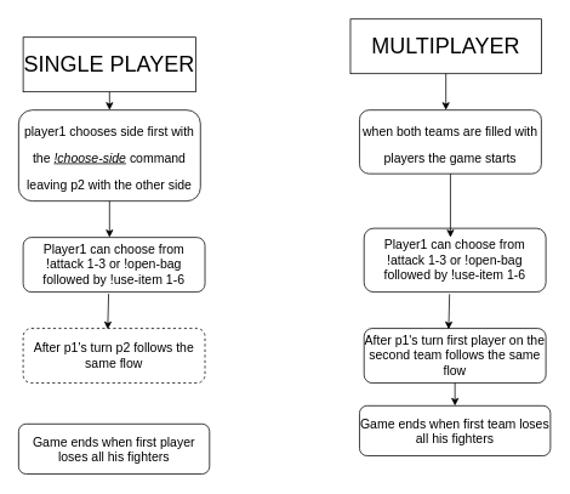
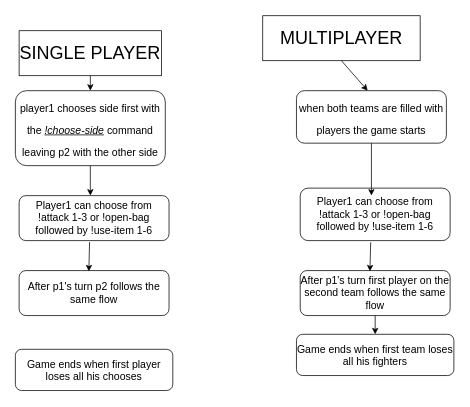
  <mxCell id="0" />
  <mxCell id="1" parent="0" />
- <mxCell id="2" value="MULTIPLAYER" style="rounded=0;whiteSpace=wrap;html=1;fontSize=24;" vertex="1" parent="1"><mxGeometry x="385" y="20" width="210" height="60" as="geometry" /></mxCell>
+ <mxCell id="2" value="MULTIPLAYER" style="rounded=0;whiteSpace=wrap;html=1;fontSize=24;" vertex="1" parent="1"><mxGeometry x="350" y="20" width="210" height="60" as="geometry" /></mxCell>
  <mxCell id="3" value="SINGLE PLAYER" style="rounded=0;whiteSpace=wrap;html=1;fontSize=24;" vertex="1" parent="1"><mxGeometry x="25" y="40" width="190" height="60" as="geometry" /></mxCell>
  <mxCell id="4" value="&lt;font style=&quot;font-size: 14px;&quot;&gt;player1 chooses side first with the &lt;i&gt;&lt;u&gt;!choose-side&lt;/u&gt;&lt;/i&gt; command leaving p2 with the other side&lt;/font&gt;" style="rounded=1;whiteSpace=wrap;html=1;fontSize=24;" vertex="1" parent="1"><mxGeometry x="20" y="120" width="200" height="100" as="geometry" /></mxCell>
  <mxCell id="5" value="Player1 can choose from !attack 1-3 or !open-bag followed by !use-item 1-6" style="rounded=1;whiteSpace=wrap;html=1;fontSize=14;" vertex="1" parent="1"><mxGeometry x="25" y="260" width="200" height="60" as="geometry" /></mxCell>
- <mxCell id="6" value="After p1's turn p2 follows the same flow" style="rounded=1;whiteSpace=wrap;html=1;fontSize=14;dashed=1;" vertex="1" parent="1"><mxGeometry x="25" y="360" width="200" height="60" as="geometry" /></mxCell>
- <mxCell id="7" value="Game ends when first player loses all his fighters" style="rounded=1;whiteSpace=wrap;html=1;fontSize=14;" vertex="1" parent="1"><mxGeometry x="20" y="465" width="210" height="55" as="geometry" /></mxCell>
+ <mxCell id="6" value="After p1's turn p2 follows the same flow" style="rounded=1;whiteSpace=wrap;html=1;fontSize=14;" vertex="1" parent="1"><mxGeometry x="25" y="360" width="200" height="60" as="geometry" /></mxCell>
+ <mxCell id="7" value="Game ends when first player loses all his chooses" style="rounded=1;whiteSpace=wrap;html=1;fontSize=14;" vertex="1" parent="1"><mxGeometry x="20" y="465" width="210" height="55" as="geometry" /></mxCell>
  <mxCell id="8" value="" style="endArrow=classic;html=1;rounded=0;fontSize=14;exitX=0.5;exitY=1;exitDx=0;exitDy=0;entryX=0.5;entryY=0;entryDx=0;entryDy=0;" edge="1" parent="1" source="3" target="4"><mxGeometry width="50" height="50" relative="1" as="geometry"><mxPoint x="295" y="470" as="sourcePoint" /><mxPoint x="345" y="420" as="targetPoint" /></mxGeometry></mxCell>
  <mxCell id="9" value="" style="endArrow=classic;html=1;rounded=0;fontSize=14;exitX=0.5;exitY=1;exitDx=0;exitDy=0;" edge="1" parent="1" source="4"><mxGeometry width="50" height="50" relative="1" as="geometry"><mxPoint x="295" y="470" as="sourcePoint" /><mxPoint x="120" y="260" as="targetPoint" /></mxGeometry></mxCell>
  <mxCell id="10" value="" style="endArrow=classic;html=1;rounded=0;fontSize=14;exitX=0.47;exitY=1.033;exitDx=0;exitDy=0;exitPerimeter=0;entryX=0.465;entryY=0.017;entryDx=0;entryDy=0;entryPerimeter=0;" edge="1" parent="1" source="5" target="6"><mxGeometry width="50" height="50" relative="1" as="geometry"><mxPoint x="295" y="470" as="sourcePoint" /><mxPoint x="345" y="420" as="targetPoint" /></mxGeometry></mxCell>
  <mxCell id="11" value="&lt;font style=&quot;font-size: 14px;&quot;&gt;when both teams are filled with players the game starts&lt;br&gt;&lt;/font&gt;" style="rounded=1;whiteSpace=wrap;html=1;fontSize=24;" vertex="1" parent="1"><mxGeometry x="395" y="120" width="200" height="70" as="geometry" /></mxCell>
  <mxCell id="12" value="Player1 can choose from !attack 1-3 or !open-bag followed by !use-item 1-6" style="rounded=1;whiteSpace=wrap;html=1;fontSize=14;" vertex="1" parent="1"><mxGeometry x="400" y="250" width="200" height="70" as="geometry" /></mxCell>
  <mxCell id="13" value="After p1's turn first player on the second team follows the same flow" style="rounded=1;whiteSpace=wrap;html=1;fontSize=14;" vertex="1" parent="1"><mxGeometry x="400" y="360" width="200" height="60" as="geometry" /></mxCell>
  <mxCell id="14" value="Game ends when first team loses all his fighters" style="rounded=1;whiteSpace=wrap;html=1;fontSize=14;" vertex="1" parent="1"><mxGeometry x="395" y="445" width="210" height="55" as="geometry" /></mxCell>
  <mxCell id="15" value="" style="endArrow=classic;html=1;rounded=0;fontSize=14;exitX=0.5;exitY=1;exitDx=0;exitDy=0;" edge="1" parent="1" source="11"><mxGeometry width="50" height="50" relative="1" as="geometry"><mxPoint x="670" y="470" as="sourcePoint" /><mxPoint x="495" y="260" as="targetPoint" /></mxGeometry></mxCell>
  <mxCell id="16" value="" style="endArrow=classic;html=1;rounded=0;fontSize=14;exitX=0.47;exitY=1.033;exitDx=0;exitDy=0;exitPerimeter=0;entryX=0.465;entryY=0.017;entryDx=0;entryDy=0;entryPerimeter=0;" edge="1" parent="1" source="12" target="13"><mxGeometry width="50" height="50" relative="1" as="geometry"><mxPoint x="670" y="470" as="sourcePoint" /><mxPoint x="720" y="420" as="targetPoint" /></mxGeometry></mxCell>
  <mxCell id="17" value="" style="endArrow=classic;html=1;rounded=0;fontSize=14;exitX=0.5;exitY=1;exitDx=0;exitDy=0;entryX=0.5;entryY=0;entryDx=0;entryDy=0;" edge="1" parent="1" source="13" target="14"><mxGeometry width="50" height="50" relative="1" as="geometry"><mxPoint x="670" y="470" as="sourcePoint" /><mxPoint x="720" y="420" as="targetPoint" /></mxGeometry></mxCell>
  <mxCell id="18" value="" style="endArrow=classic;html=1;rounded=0;fontSize=14;exitX=0.5;exitY=1;exitDx=0;exitDy=0;" edge="1" parent="1" source="2"><mxGeometry width="50" height="50" relative="1" as="geometry"><mxPoint x="489.5" y="90" as="sourcePoint" /><mxPoint x="490" y="120" as="targetPoint" /></mxGeometry></mxCell>
